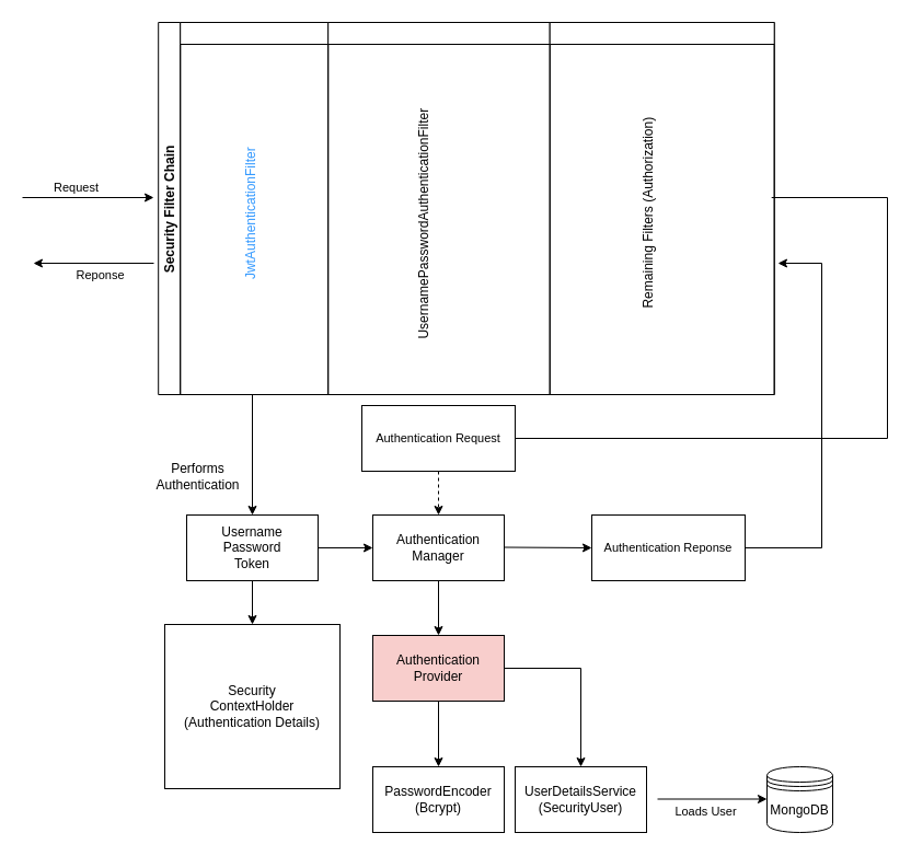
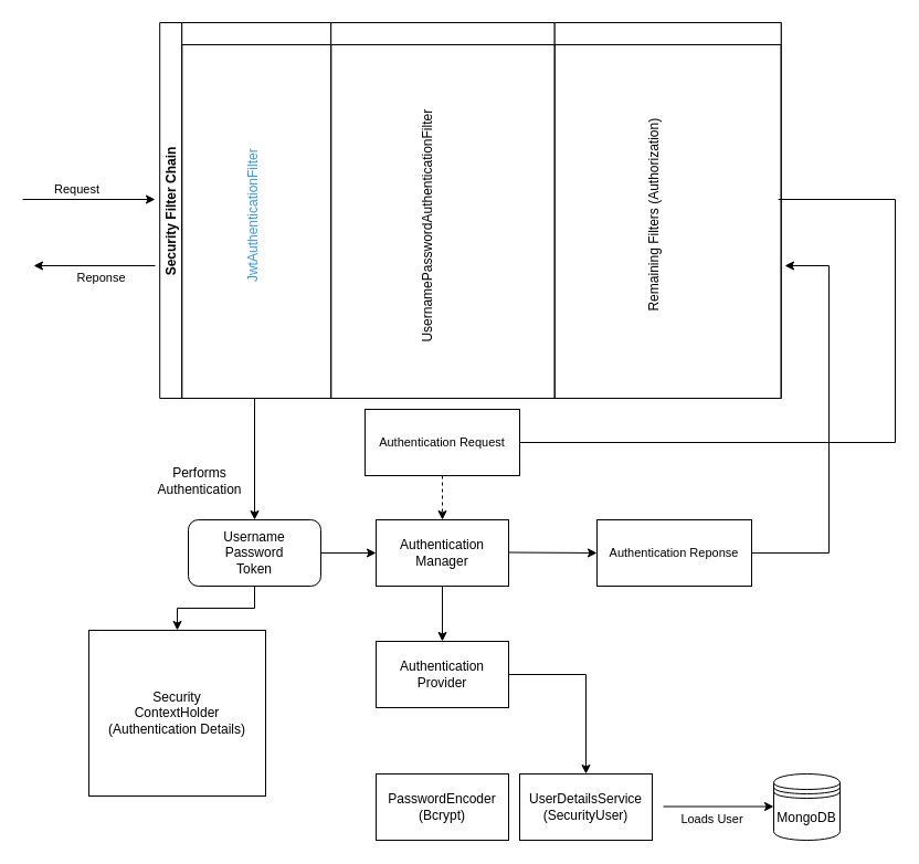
  <mxCell id="0" />
  <mxCell id="1" parent="0" />
  <mxCell id="2" value="Security Filter Chain" style="swimlane;childLayout=stackLayout;resizeParent=1;resizeParentMax=0;startSize=20;horizontal=0;horizontalStack=1;" vertex="1" parent="1"><mxGeometry x="144.19" y="20" width="562.5" height="340" as="geometry" /></mxCell>
  <mxCell id="3" value="" style="swimlane;startSize=20;" vertex="1" parent="2"><mxGeometry x="20" width="135" height="340" as="geometry" /></mxCell>
  <mxCell id="4" value="&lt;font color=&quot;#3399ff&quot;&gt;JwtAuthenticationFilter&lt;/font&gt;" style="text;html=1;align=center;verticalAlign=middle;resizable=0;points=[];autosize=1;strokeColor=none;fillColor=none;rotation=270;" vertex="1" parent="3"><mxGeometry x="-5" y="160" width="140" height="30" as="geometry" /></mxCell>
  <mxCell id="5" value="" style="swimlane;startSize=20;" vertex="1" parent="2"><mxGeometry x="155" width="202.5" height="340" as="geometry" /></mxCell>
  <mxCell id="6" value="UsernamePasswordAuthenticationFilter" style="text;html=1;align=center;verticalAlign=middle;resizable=0;points=[];autosize=1;strokeColor=none;fillColor=none;rotation=270;" vertex="1" parent="5"><mxGeometry x="-27.5" y="170" width="230" height="30" as="geometry" /></mxCell>
  <mxCell id="7" value="" style="swimlane;startSize=20;" vertex="1" parent="2"><mxGeometry x="357.5" width="205" height="340" as="geometry" /></mxCell>
  <mxCell id="8" value="Remaining Filters (Authorization)" style="text;html=1;align=center;verticalAlign=middle;resizable=0;points=[];autosize=1;strokeColor=none;fillColor=none;rotation=270;" vertex="1" parent="7"><mxGeometry x="-10" y="160" width="200" height="30" as="geometry" /></mxCell>
  <mxCell id="9" value="" style="edgeStyle=none;orthogonalLoop=1;jettySize=auto;html=1;rounded=0;" edge="1" parent="1"><mxGeometry width="100" relative="1" as="geometry"><mxPoint x="20" y="180" as="sourcePoint" /><mxPoint x="140" y="180" as="targetPoint" /><Array as="points" /></mxGeometry></mxCell>
  <mxCell id="10" value="Request" style="edgeLabel;html=1;align=center;verticalAlign=middle;resizable=0;points=[];" vertex="1" connectable="0" parent="9"><mxGeometry x="-0.2" y="-1" relative="1" as="geometry"><mxPoint y="-11" as="offset" /></mxGeometry></mxCell>
  <mxCell id="11" value="" style="edgeStyle=none;orthogonalLoop=1;jettySize=auto;html=1;rounded=0;" edge="1" parent="1"><mxGeometry width="100" relative="1" as="geometry"><mxPoint x="140" y="240" as="sourcePoint" /><mxPoint x="30" y="240" as="targetPoint" /><Array as="points" /></mxGeometry></mxCell>
  <mxCell id="12" value="Reponse" style="edgeLabel;html=1;align=center;verticalAlign=middle;resizable=0;points=[];" vertex="1" connectable="0" parent="11"><mxGeometry x="-0.12" y="2" relative="1" as="geometry"><mxPoint x="-2" y="8" as="offset" /></mxGeometry></mxCell>
  <mxCell id="13" value="" style="edgeStyle=none;orthogonalLoop=1;jettySize=auto;html=1;rounded=0;" edge="1" parent="1"><mxGeometry width="100" relative="1" as="geometry"><mxPoint x="704.19" y="180" as="sourcePoint" /><mxPoint x="450" y="400" as="targetPoint" /><Array as="points"><mxPoint x="810" y="180" /><mxPoint x="810" y="400" /></Array></mxGeometry></mxCell>
  <mxCell id="14" value="&lt;span style=&quot;font-size: 11px; text-wrap: nowrap; background-color: rgb(255, 255, 255);&quot;&gt;Authentication Request&lt;/span&gt;" style="whiteSpace=wrap;html=1;" vertex="1" parent="1"><mxGeometry x="330" y="370" width="140" height="60" as="geometry" /></mxCell>
  <mxCell id="15" value="Authentication&lt;div&gt;Manager&lt;/div&gt;" style="whiteSpace=wrap;html=1;" vertex="1" parent="1"><mxGeometry x="340" y="470" width="120" height="60" as="geometry" /></mxCell>
  <mxCell id="16" value="" style="edgeStyle=none;orthogonalLoop=1;jettySize=auto;html=1;rounded=0;exitX=0.5;exitY=1;exitDx=0;exitDy=0;entryX=0.5;entryY=0;entryDx=0;entryDy=0;dashed=1;" edge="1" parent="1" source="14" target="15"><mxGeometry width="100" relative="1" as="geometry"><mxPoint x="350" y="450" as="sourcePoint" /><mxPoint x="450" y="450" as="targetPoint" /><Array as="points" /></mxGeometry></mxCell>
  <mxCell id="17" value="" style="edgeStyle=none;orthogonalLoop=1;jettySize=auto;html=1;rounded=0;" edge="1" parent="1"><mxGeometry width="100" relative="1" as="geometry"><mxPoint x="460" y="499.5" as="sourcePoint" /><mxPoint x="540" y="500" as="targetPoint" /><Array as="points" /></mxGeometry></mxCell>
  <mxCell id="18" value="&lt;span style=&quot;font-size: 11px; text-wrap: nowrap; background-color: rgb(255, 255, 255);&quot;&gt;Authentication Reponse&lt;/span&gt;" style="whiteSpace=wrap;html=1;" vertex="1" parent="1"><mxGeometry x="540" y="470" width="140" height="60" as="geometry" /></mxCell>
  <mxCell id="19" value="" style="edgeStyle=none;orthogonalLoop=1;jettySize=auto;html=1;rounded=0;exitX=1;exitY=0.5;exitDx=0;exitDy=0;" edge="1" parent="1" source="18"><mxGeometry width="100" relative="1" as="geometry"><mxPoint x="650" y="490" as="sourcePoint" /><mxPoint x="710" y="240" as="targetPoint" /><Array as="points"><mxPoint x="750" y="500" /><mxPoint x="750" y="240" /></Array></mxGeometry></mxCell>
  <mxCell id="20" value="" style="edgeStyle=none;orthogonalLoop=1;jettySize=auto;html=1;rounded=0;exitX=0.5;exitY=1;exitDx=0;exitDy=0;" edge="1" parent="1" source="15"><mxGeometry width="100" relative="1" as="geometry"><mxPoint x="370" y="580" as="sourcePoint" /><mxPoint x="400" y="580" as="targetPoint" /><Array as="points" /></mxGeometry></mxCell>
- <mxCell id="21" value="Authentication&lt;div&gt;Provider&lt;/div&gt;" style="whiteSpace=wrap;html=1;fillColor=#f8cecc;" vertex="1" parent="1"><mxGeometry x="340" y="580" width="120" height="60" as="geometry" /></mxCell>
+ <mxCell id="21" value="Authentication&lt;div&gt;Provider&lt;/div&gt;" style="whiteSpace=wrap;html=1;" vertex="1" parent="1"><mxGeometry x="340" y="580" width="120" height="60" as="geometry" /></mxCell>
  <mxCell id="22" value="PasswordEncoder&lt;div&gt;(Bcrypt)&lt;/div&gt;" style="whiteSpace=wrap;html=1;" vertex="1" parent="1"><mxGeometry x="340" y="700" width="120" height="60" as="geometry" /></mxCell>
- <mxCell id="23" value="" style="edgeStyle=none;orthogonalLoop=1;jettySize=auto;html=1;rounded=0;exitX=0.5;exitY=1;exitDx=0;exitDy=0;entryX=0.5;entryY=0;entryDx=0;entryDy=0;" edge="1" parent="1" source="21" target="22"><mxGeometry width="100" relative="1" as="geometry"><mxPoint x="360" y="670" as="sourcePoint" /><mxPoint x="460" y="670" as="targetPoint" /><Array as="points" /></mxGeometry></mxCell>
  <mxCell id="24" value="" style="edgeStyle=none;orthogonalLoop=1;jettySize=auto;html=1;rounded=0;exitX=1;exitY=0.5;exitDx=0;exitDy=0;" edge="1" parent="1" source="21"><mxGeometry width="100" relative="1" as="geometry"><mxPoint x="410" y="650" as="sourcePoint" /><mxPoint x="530" y="700" as="targetPoint" /><Array as="points"><mxPoint x="530" y="610" /></Array></mxGeometry></mxCell>
  <mxCell id="25" value="UserDetailsService&lt;div&gt;(SecurityUser)&lt;/div&gt;" style="whiteSpace=wrap;html=1;" vertex="1" parent="1"><mxGeometry x="470" y="700" width="120" height="60" as="geometry" /></mxCell>
  <mxCell id="26" value="" style="edgeStyle=none;orthogonalLoop=1;jettySize=auto;html=1;rounded=0;" edge="1" parent="1"><mxGeometry width="100" relative="1" as="geometry"><mxPoint x="600" y="729.5" as="sourcePoint" /><mxPoint x="700" y="729.5" as="targetPoint" /><Array as="points" /></mxGeometry></mxCell>
  <mxCell id="27" value="Loads User" style="edgeLabel;html=1;align=center;verticalAlign=middle;resizable=0;points=[];" vertex="1" connectable="0" parent="26"><mxGeometry x="-0.14" y="-3" relative="1" as="geometry"><mxPoint y="8" as="offset" /></mxGeometry></mxCell>
  <mxCell id="28" value="MongoDB" style="shape=datastore;whiteSpace=wrap;html=1;" vertex="1" parent="1"><mxGeometry x="700" y="700" width="60" height="60" as="geometry" /></mxCell>
  <mxCell id="29" value="" style="edgeStyle=none;orthogonalLoop=1;jettySize=auto;html=1;rounded=0;entryX=0.5;entryY=0;entryDx=0;entryDy=0;" edge="1" parent="1" target="32"><mxGeometry width="100" relative="1" as="geometry"><mxPoint x="230" y="360" as="sourcePoint" /><mxPoint x="232" y="460" as="targetPoint" /><Array as="points" /></mxGeometry></mxCell>
  <mxCell id="30" value="" style="edgeStyle=orthogonalEdgeStyle;rounded=0;orthogonalLoop=1;jettySize=auto;html=1;" edge="1" parent="1" source="32" target="15"><mxGeometry relative="1" as="geometry" /></mxCell>
  <mxCell id="31" value="" style="edgeStyle=orthogonalEdgeStyle;rounded=0;orthogonalLoop=1;jettySize=auto;html=1;" edge="1" parent="1" source="32" target="34"><mxGeometry relative="1" as="geometry" /></mxCell>
- <mxCell id="32" value="Username&lt;div&gt;Password&lt;/div&gt;&lt;div&gt;Token&lt;/div&gt;" style="whiteSpace=wrap;html=1;" vertex="1" parent="1"><mxGeometry x="170" y="470" width="120" height="60" as="geometry" /></mxCell>
+ <mxCell id="32" value="Username&lt;div&gt;Password&lt;/div&gt;&lt;div&gt;Token&lt;/div&gt;" style="whiteSpace=wrap;html=1;rounded=1;" vertex="1" parent="1"><mxGeometry x="170" y="470" width="120" height="60" as="geometry" /></mxCell>
  <mxCell id="33" value="Performs&lt;div&gt;Authentication&lt;/div&gt;" style="text;html=1;align=center;verticalAlign=middle;resizable=0;points=[];autosize=1;strokeColor=none;fillColor=none;" vertex="1" parent="1"><mxGeometry x="130" y="415" width="100" height="40" as="geometry" /></mxCell>
- <mxCell id="34" value="Security&lt;div&gt;ContextHolder&lt;/div&gt;&lt;div&gt;(Authentication Details)&lt;/div&gt;" style="whiteSpace=wrap;html=1;" vertex="1" parent="1"><mxGeometry x="150" y="570" width="160" height="150" as="geometry" /></mxCell>
+ <mxCell id="34" value="Security&lt;div&gt;ContextHolder&lt;/div&gt;&lt;div&gt;(Authentication Details)&lt;/div&gt;" style="whiteSpace=wrap;html=1;" vertex="1" parent="1"><mxGeometry x="80" y="570" width="160" height="150" as="geometry" /></mxCell>
